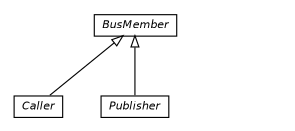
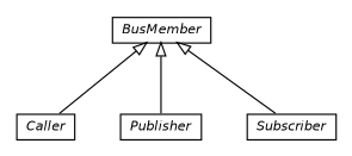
  digraph {
    nodesep=0.25
    ranksep=0.5
    node [fontcolor=black fontname=Helvetica fontsize=10.0 shape=plaintext]
    edge [arrowtail=empty dir=back fontname=Helvetica fontsize=10 headport=p labelfontname=Helvetica labelfontsize=10 tailport=p]
    n1 [label=<<table title="org.universAAL.middleware.bus.member.Caller" border="0" cellborder="1" cellspacing="0" cellpadding="2" port="p" href="./Caller.html"> 		<tr><td><table border="0" cellspacing="0" cellpadding="1"> <tr><td align="center" balign="center"><font face="Helvetica-Oblique"> Caller </font></td></tr> 		</table></td></tr> 		</table>>]
    n2 [label=<<table title="org.universAAL.middleware.bus.member.Publisher" border="0" cellborder="1" cellspacing="0" cellpadding="2" port="p" href="./Publisher.html"> 		<tr><td><table border="0" cellspacing="0" cellpadding="1"> <tr><td align="center" balign="center"><font face="Helvetica-Oblique"> Publisher </font></td></tr> 		</table></td></tr> 		</table>>]
    n3 [label=<<table title="org.universAAL.middleware.bus.member.BusMember" border="0" cellborder="1" cellspacing="0" cellpadding="2" port="p" href="./BusMember.html"> 		<tr><td><table border="0" cellspacing="0" cellpadding="1"> <tr><td align="center" balign="center"><font face="Helvetica-Oblique"> BusMember </font></td></tr> 		</table></td></tr> 		</table>>]
+   n4 [label=<<table title="org.universAAL.middleware.bus.member.Subscriber" border="0" cellborder="1" cellspacing="0" cellpadding="2" port="p" href="./Subscriber.html"> 		<tr><td><table border="0" cellspacing="0" cellpadding="1"> <tr><td align="center" balign="center"><font face="Helvetica-Oblique"> Subscriber </font></td></tr> 		</table></td></tr> 		</table>>]
    n3 -> n1
    n3 -> n2
+   n3 -> n4
  }
